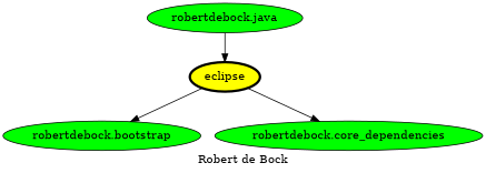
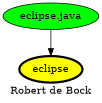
  digraph {
    label="Robert de Bock"
    node [fillcolor=green style=filled]
    eclipse [fillcolor=yellow penwidth=3]
-   "robertdebock.bootstrap"
-   "robertdebock.core_dependencies"
-   "robertdebock.java"
-   eclipse -> "robertdebock.bootstrap"
-   eclipse -> "robertdebock.core_dependencies"
+   "robertdebock.java" [label="eclipse.java"]
    "robertdebock.java" -> eclipse
  }
